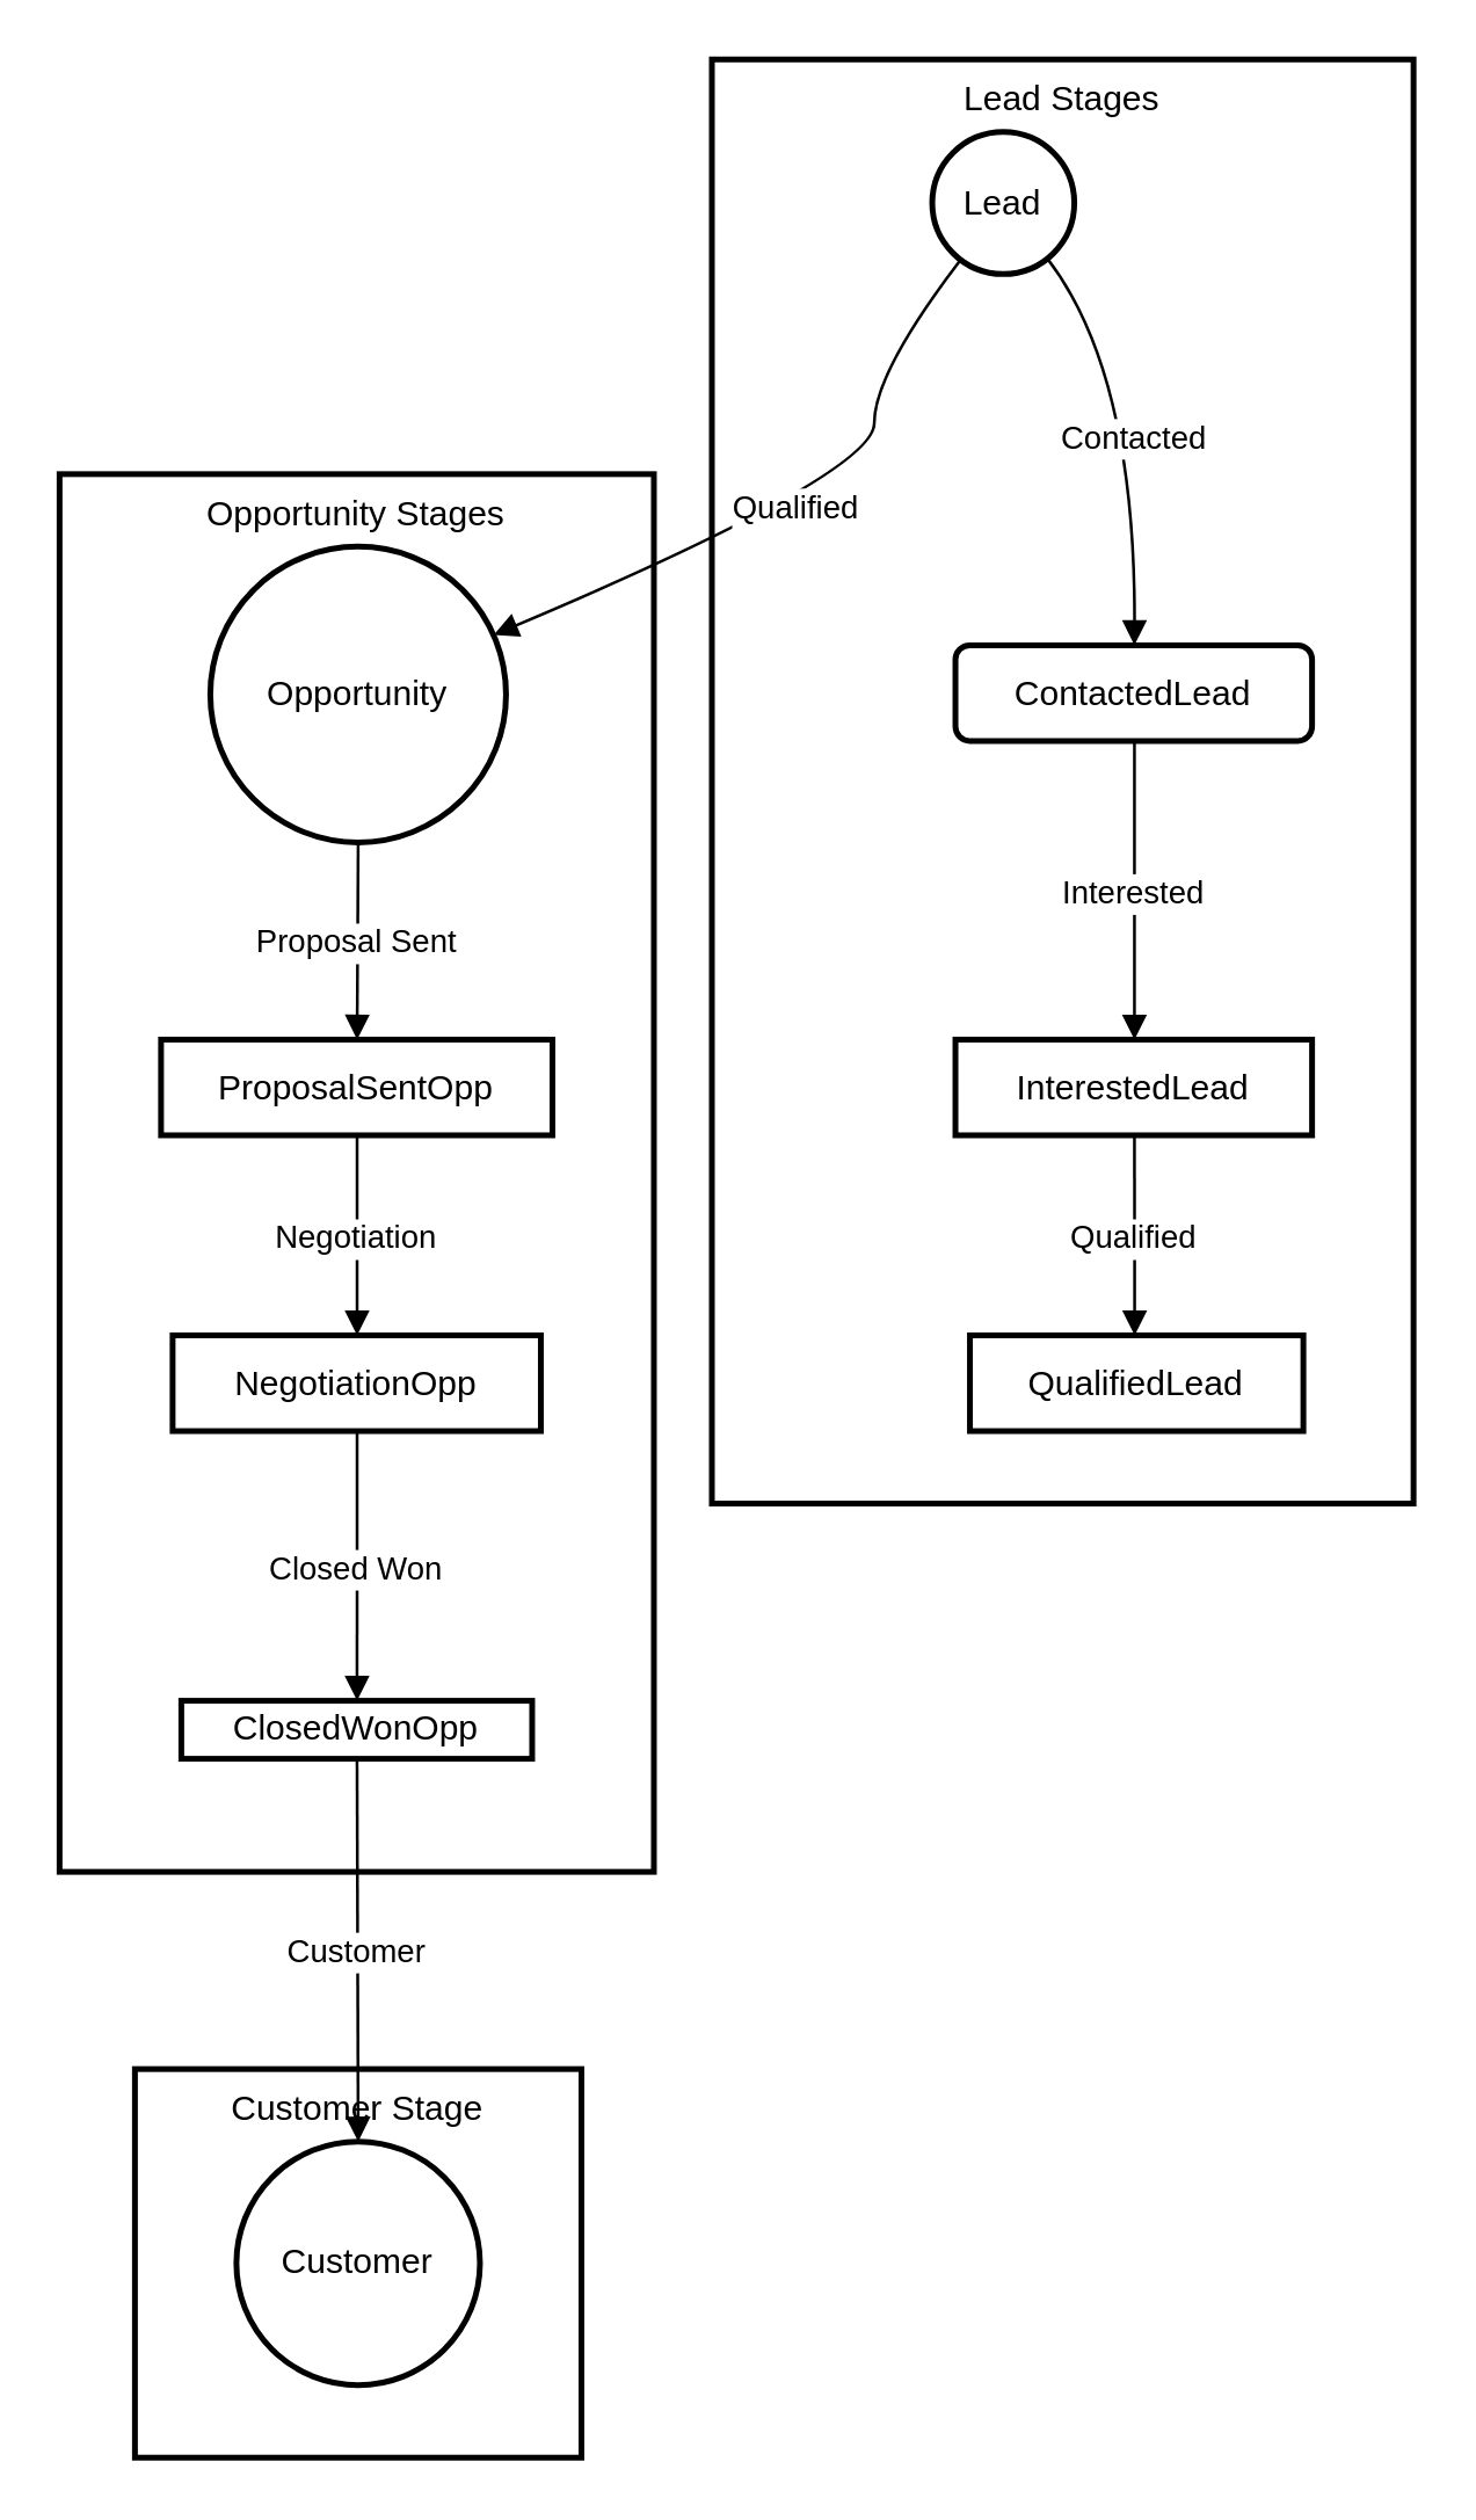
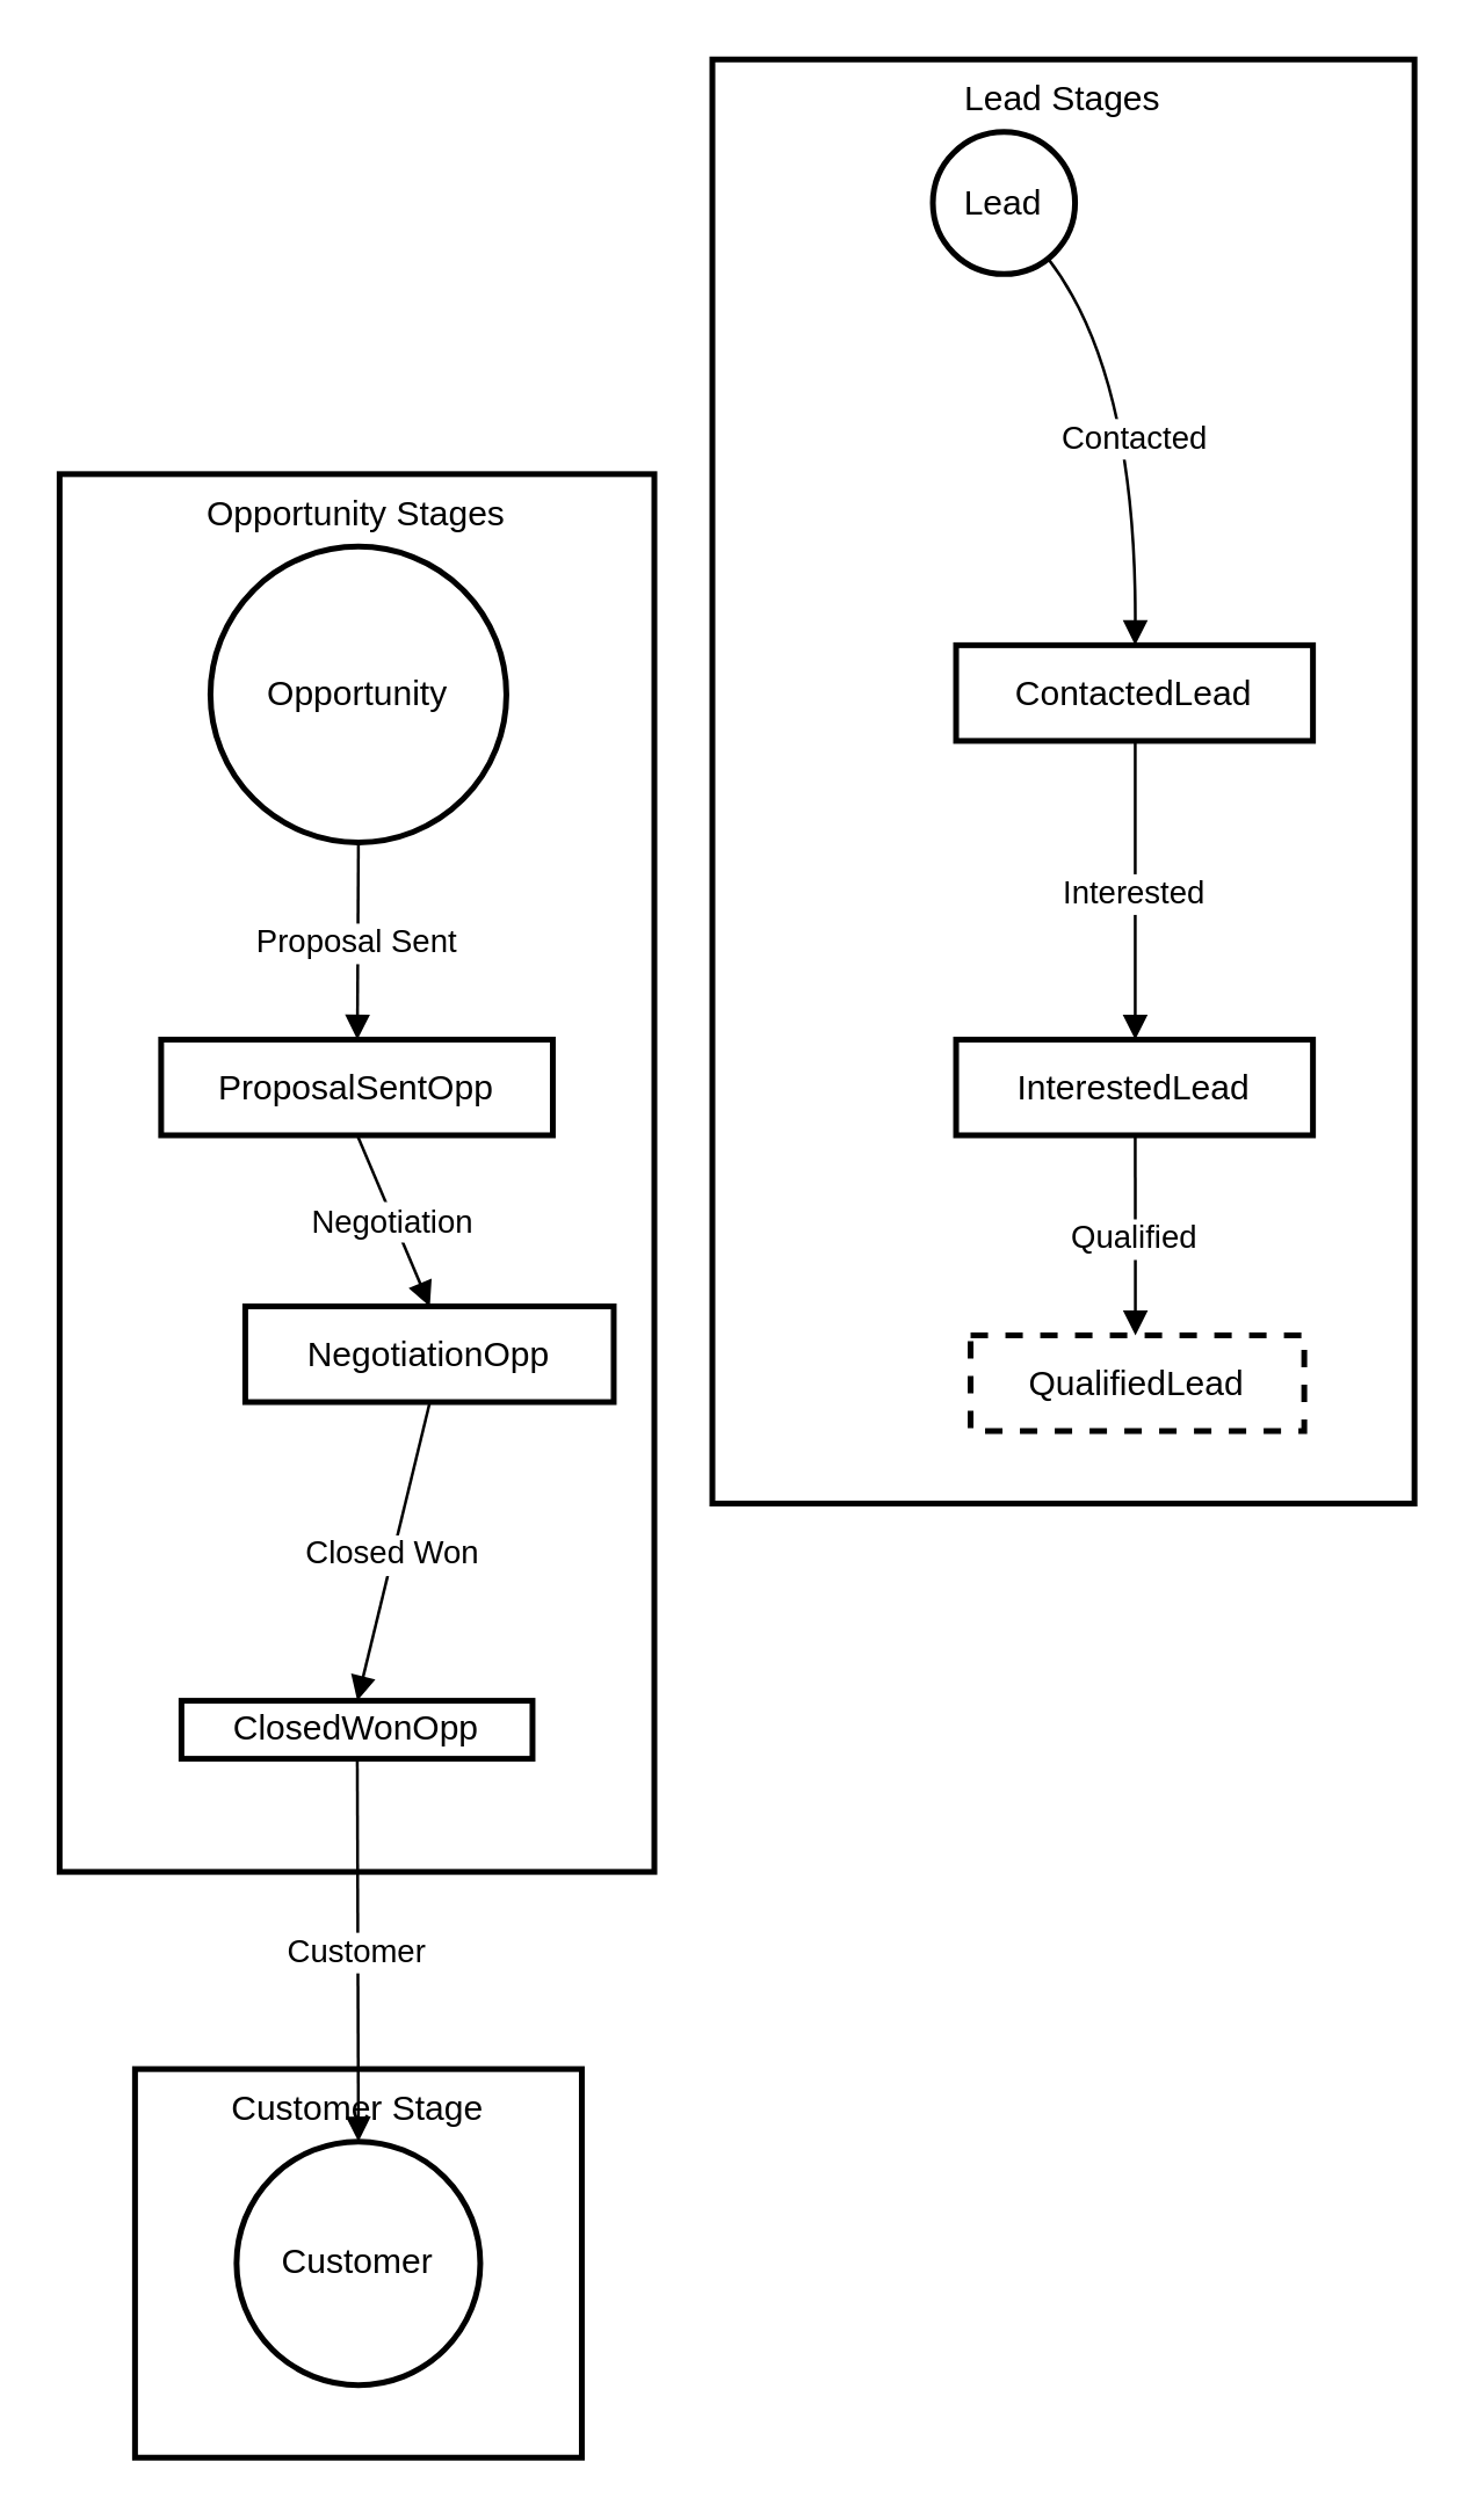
  <mxCell id="0" />
  <mxCell id="1" parent="0" />
  <mxCell id="2" value="Customer Stage" style="whiteSpace=wrap;strokeWidth=2;verticalAlign=top;" vertex="1" parent="1"><mxGeometry x="46" y="713" width="154" height="134" as="geometry" /></mxCell>
  <mxCell id="3" value="Customer" style="ellipse;aspect=fixed;strokeWidth=2;whiteSpace=wrap;" vertex="1" parent="1"><mxGeometry x="81" y="738" width="84" height="84" as="geometry" /></mxCell>
  <mxCell id="4" value="Opportunity Stages" style="whiteSpace=wrap;strokeWidth=2;verticalAlign=top;" vertex="1" parent="1"><mxGeometry x="20" y="163" width="205" height="482" as="geometry" /></mxCell>
  <mxCell id="5" value="ProposalSentOpp" style="whiteSpace=wrap;strokeWidth=2;" vertex="1" parent="1"><mxGeometry x="55" y="358" width="135" height="33" as="geometry" /></mxCell>
  <mxCell id="6" value="Opportunity" style="ellipse;aspect=fixed;strokeWidth=2;whiteSpace=wrap;" vertex="1" parent="1"><mxGeometry x="72" y="188" width="102" height="102" as="geometry" /></mxCell>
- <mxCell id="7" value="NegotiationOpp" style="whiteSpace=wrap;strokeWidth=2;" vertex="1" parent="1"><mxGeometry x="59" y="460" width="127" height="33" as="geometry" /></mxCell>
+ <mxCell id="7" value="NegotiationOpp" style="whiteSpace=wrap;strokeWidth=2;" vertex="1" parent="1"><mxGeometry x="84" y="450" width="127" height="33" as="geometry" /></mxCell>
  <mxCell id="8" value="ClosedWonOpp" style="whiteSpace=wrap;strokeWidth=2;" vertex="1" parent="1"><mxGeometry x="62" y="586" width="121" height="20" as="geometry" /></mxCell>
  <mxCell id="9" value="Lead Stages" style="whiteSpace=wrap;strokeWidth=2;verticalAlign=top;" vertex="1" parent="1"><mxGeometry x="245" y="20" width="242" height="498" as="geometry" /></mxCell>
- <mxCell id="10" value="ContactedLead" style="whiteSpace=wrap;strokeWidth=2;rounded=1;" vertex="1" parent="1"><mxGeometry x="329" y="222" width="123" height="33" as="geometry" /></mxCell>
+ <mxCell id="10" value="ContactedLead" style="whiteSpace=wrap;strokeWidth=2;" vertex="1" parent="1"><mxGeometry x="329" y="222" width="123" height="33" as="geometry" /></mxCell>
  <mxCell id="11" value="Lead" style="ellipse;aspect=fixed;strokeWidth=2;whiteSpace=wrap;" vertex="1" parent="1"><mxGeometry x="321" y="45" width="49" height="49" as="geometry" /></mxCell>
  <mxCell id="12" value="InterestedLead" style="whiteSpace=wrap;strokeWidth=2;" vertex="1" parent="1"><mxGeometry x="329" y="358" width="123" height="33" as="geometry" /></mxCell>
- <mxCell id="13" value="QualifiedLead" style="whiteSpace=wrap;strokeWidth=2;" vertex="1" parent="1"><mxGeometry x="334" y="460" width="115" height="33" as="geometry" /></mxCell>
- <mxCell id="14" value="Qualified" style="curved=1;startArrow=none;endArrow=block;exitX=0.13;exitY=1.003;entryX=0.996;entryY=0.283;rounded=0;" edge="1" parent="1" source="11" target="6"><mxGeometry relative="1" as="geometry"><Array as="points"><mxPoint x="301" y="128" /><mxPoint x="301" y="163" /></Array></mxGeometry></mxCell>
+ <mxCell id="13" value="QualifiedLead" style="whiteSpace=wrap;strokeWidth=2;dashed=1;" vertex="1" parent="1"><mxGeometry x="334" y="460" width="115" height="33" as="geometry" /></mxCell>
  <mxCell id="15" value="Contacted" style="curved=1;startArrow=none;endArrow=block;exitX=0.893;exitY=1.003;entryX=0.502;entryY=-0.005;rounded=0;" edge="1" parent="1" source="11" target="10"><mxGeometry relative="1" as="geometry"><Array as="points"><mxPoint x="391" y="128" /></Array></mxGeometry></mxCell>
  <mxCell id="16" value="Interested" style="curved=1;startArrow=none;endArrow=block;exitX=0.502;exitY=1.007;entryX=0.502;entryY=-0.003;rounded=0;" edge="1" parent="1" source="10" target="12"><mxGeometry relative="1" as="geometry"><Array as="points" /></mxGeometry></mxCell>
  <mxCell id="17" value="Qualified" style="curved=1;startArrow=none;endArrow=block;exitX=0.502;exitY=1.009;entryX=0.494;entryY=-0.009;rounded=0;" edge="1" parent="1" source="12" target="13"><mxGeometry relative="1" as="geometry"><Array as="points" /></mxGeometry></mxCell>
  <mxCell id="18" value="Proposal Sent" style="curved=1;startArrow=none;endArrow=block;exitX=0.496;exitY=0.995;entryX=0.501;entryY=-0.003;rounded=0;" edge="1" parent="1" source="6" target="5"><mxGeometry relative="1" as="geometry"><Array as="points" /></mxGeometry></mxCell>
  <mxCell id="19" value="Negotiation" style="curved=1;startArrow=none;endArrow=block;exitX=0.501;exitY=1.009;entryX=0.501;entryY=-0.009;rounded=0;" edge="1" parent="1" source="5" target="7"><mxGeometry relative="1" as="geometry"><Array as="points" /></mxGeometry></mxCell>
  <mxCell id="20" value="Closed Won" style="curved=1;startArrow=none;endArrow=block;exitX=0.501;exitY=1.003;entryX=0.501;entryY=0.015;rounded=0;" edge="1" parent="1" source="7" target="8"><mxGeometry relative="1" as="geometry"><Array as="points" /></mxGeometry></mxCell>
  <mxCell id="21" value="Customer" style="curved=1;startArrow=none;endArrow=block;exitX=0.501;exitY=1.027;entryX=0.495;entryY=0.004;rounded=0;" edge="1" parent="1" source="8" target="3"><mxGeometry relative="1" as="geometry"><Array as="points" /></mxGeometry></mxCell>
